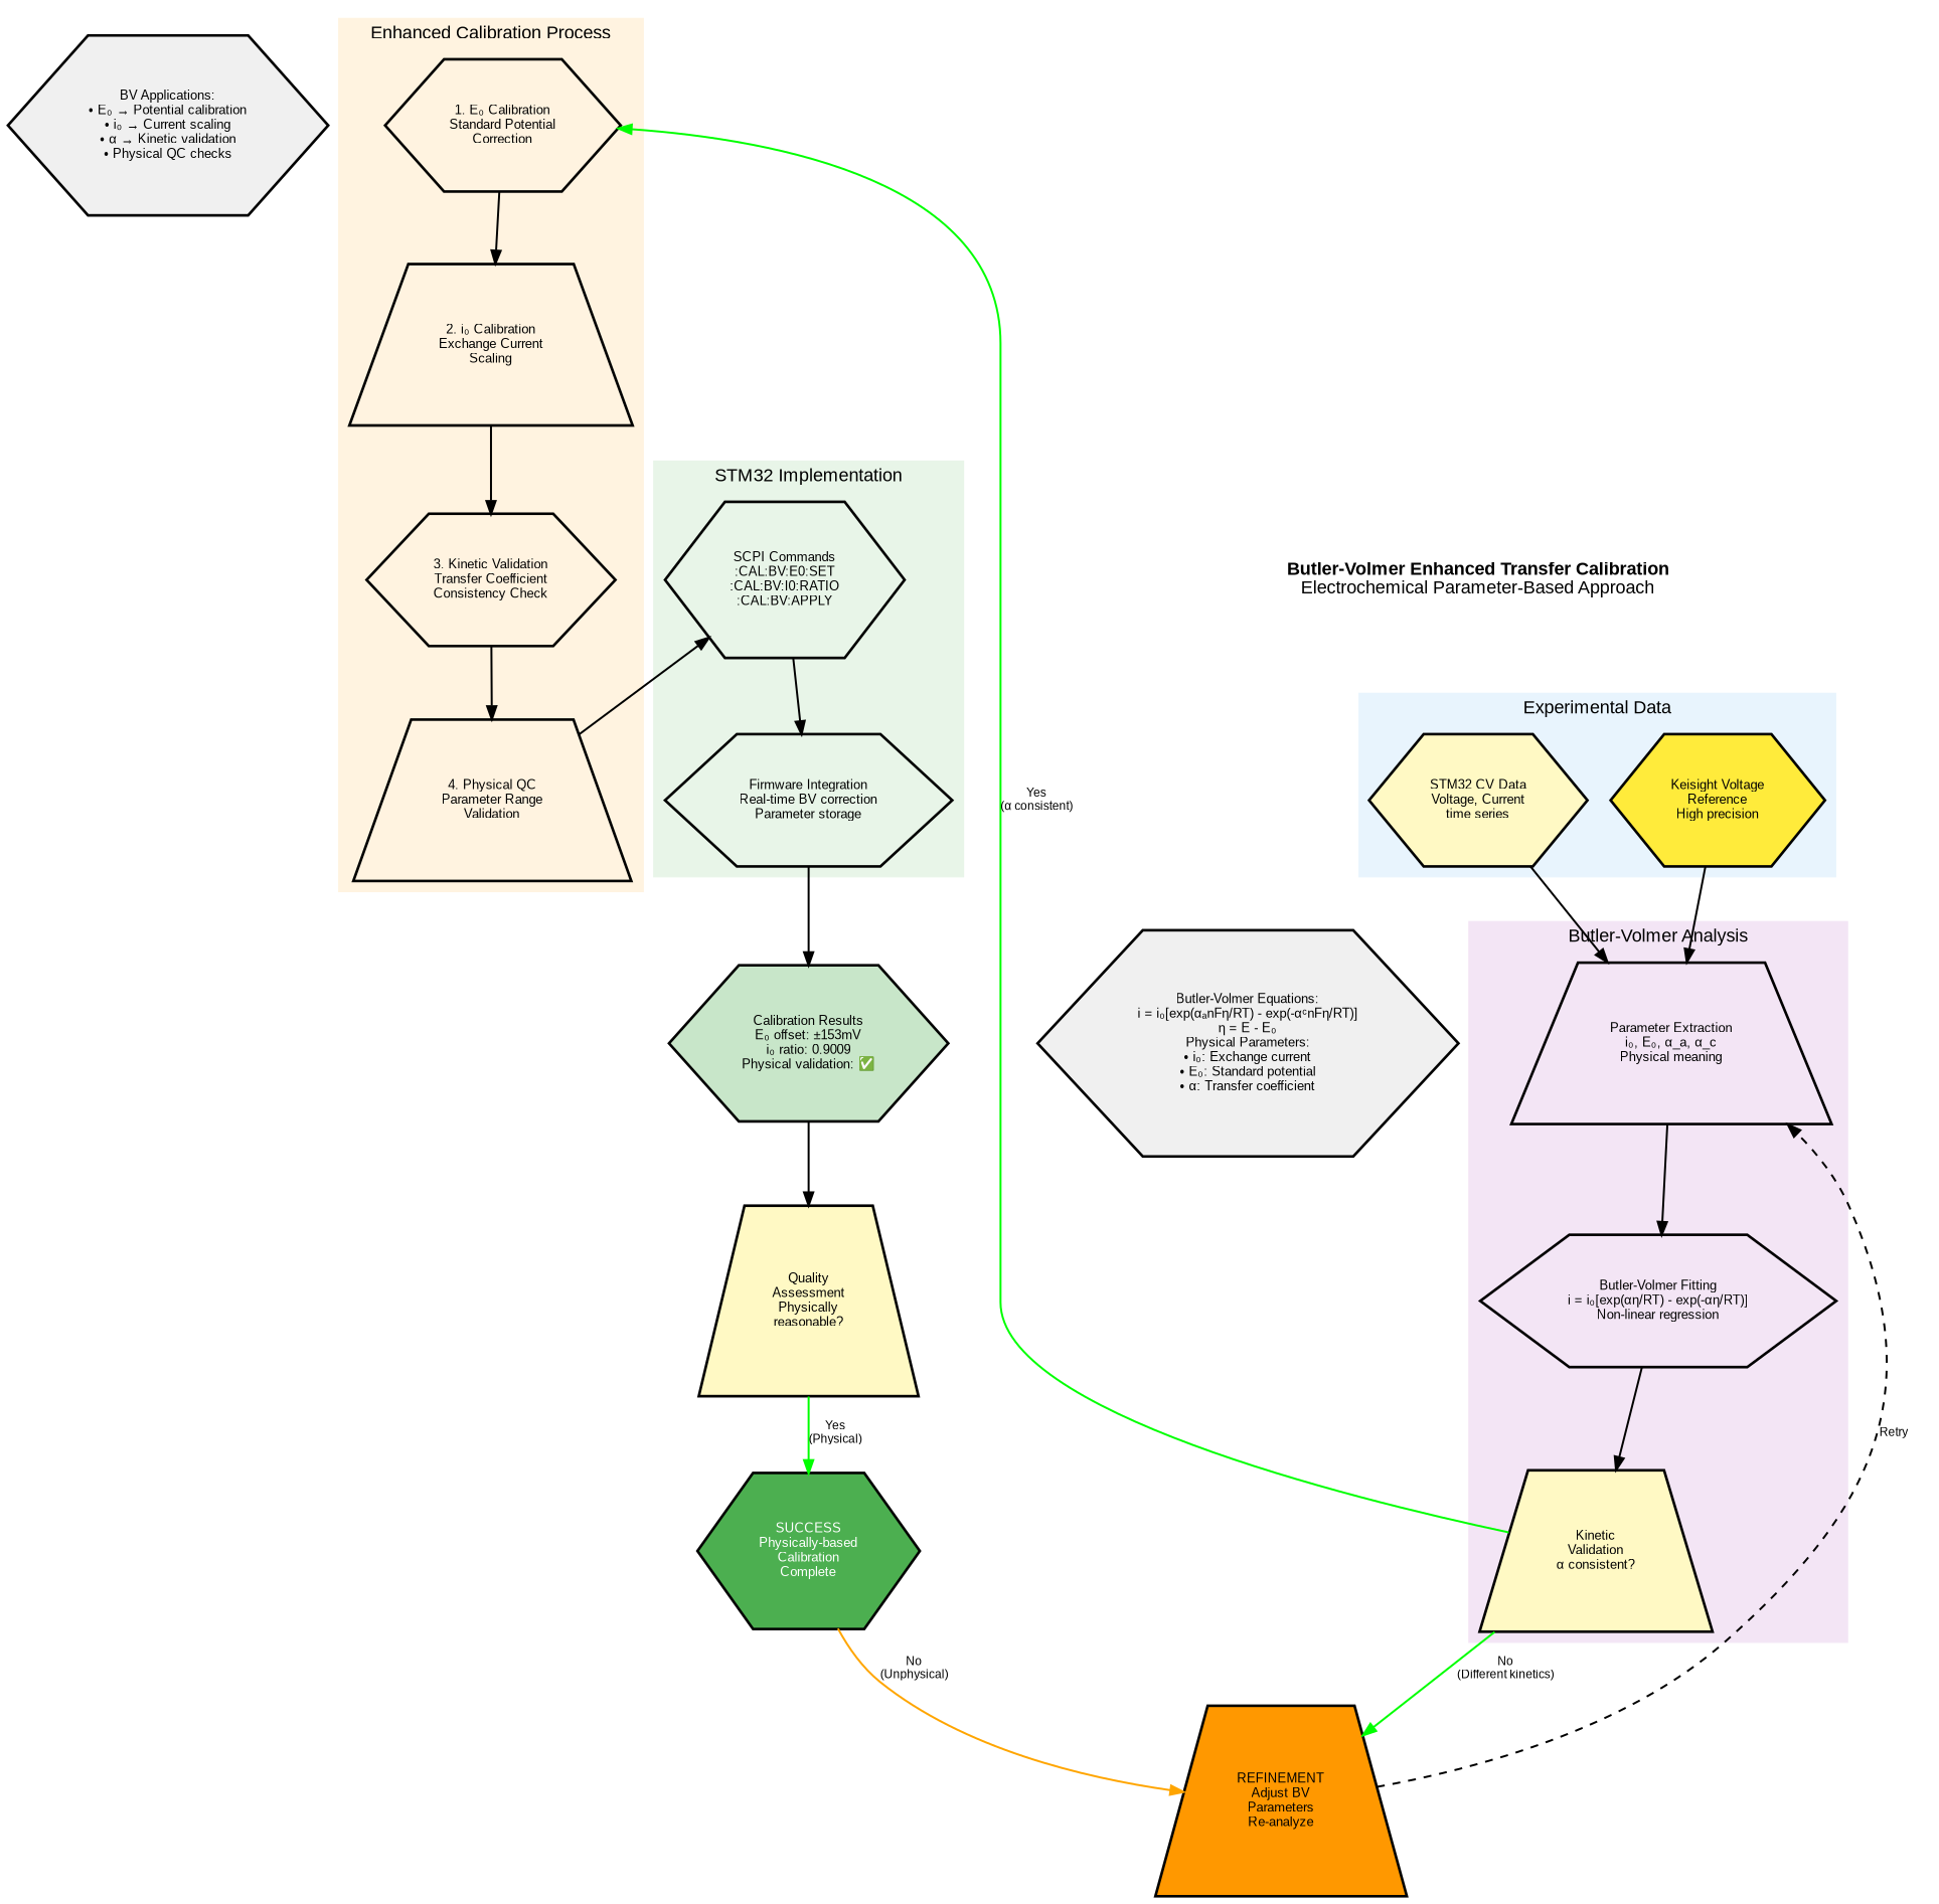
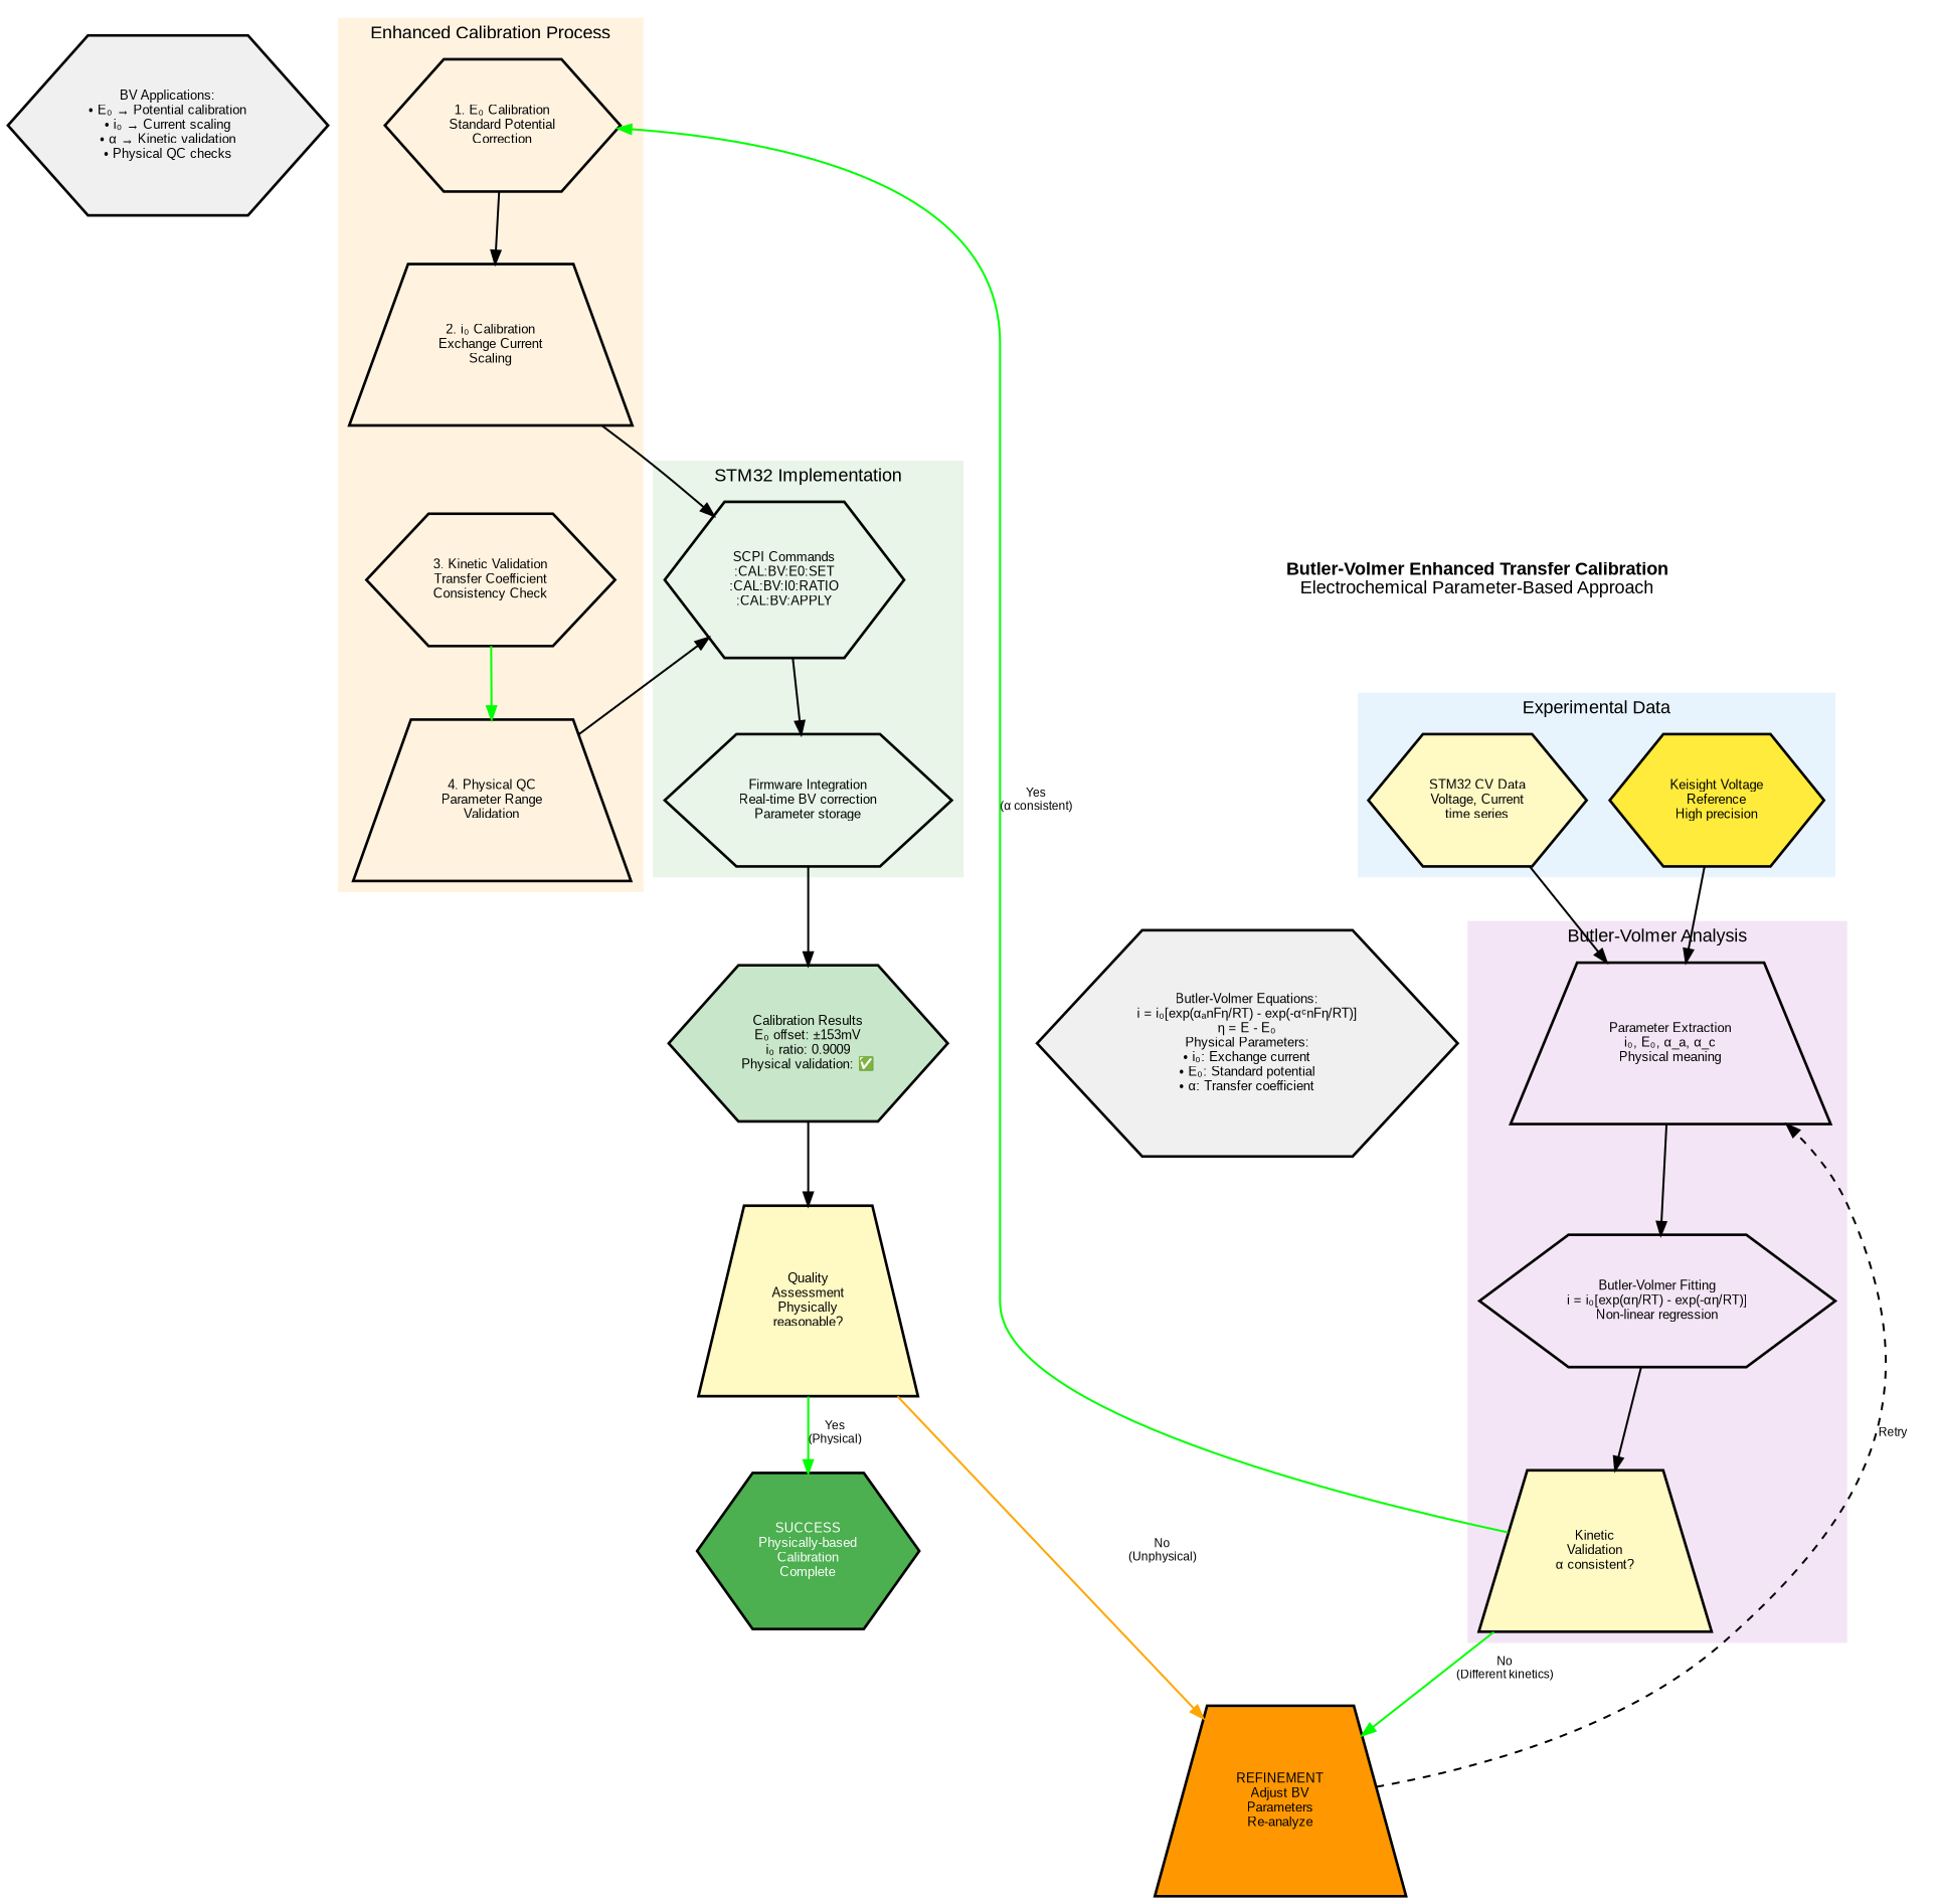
  digraph {
    bgcolor=white
    fontname=Arial
    rankdir=TB
    node [fontname=Arial fontsize=10 margin=0.2 penwidth=2 shape=hexagon]
    edge [fontname=Arial fontsize=9 penwidth=1.5]
    n1 [fillcolor="#fff9c4" label="STM32 CV Data\nVoltage, Current\ntime series" style=filled]
    n2 [fillcolor="#ffeb3b" label="Keisight Voltage\nReference\nHigh precision" style=filled]
    n3 [label="Parameter Extraction\ni₀, E₀, α_a, α_c\nPhysical meaning" shape=trapezium]
    n4 [label="Butler-Volmer Fitting\ni = i₀[exp(αη/RT) - exp(-αη/RT)]\nNon-linear regression"]
    n5 [fillcolor="#fff9c4" label="Kinetic\nValidation\nα consistent?" shape=trapezium style=filled]
    n6 [label="1. E₀ Calibration\nStandard Potential\nCorrection"]
    n7 [label="2. i₀ Calibration\nExchange Current\nScaling" shape=trapezium]
    n8 [label="3. Kinetic Validation\nTransfer Coefficient\nConsistency Check"]
    n9 [label="4. Physical QC\nParameter Range\nValidation" shape=trapezium]
    n10 [label="SCPI Commands\n:CAL:BV:E0:SET\n:CAL:BV:I0:RATIO\n:CAL:BV:APPLY"]
    n11 [label="Firmware Integration\nReal-time BV correction\nParameter storage"]
    n12 [fillcolor="#ff9800" label="REFINEMENT\nAdjust BV\nParameters\nRe-analyze" shape=trapezium style=filled]
    n13 [fillcolor="#c8e6c9" label="Calibration Results\nE₀ offset: ±153mV\ni₀ ratio: 0.9009\nPhysical validation: ✅" style=filled]
    n14 [fontsize=14 label=<<B>Butler-Volmer Enhanced Transfer Calibration</B><BR/>Electrochemical Parameter-Based Approach> shape=none]
    n15 [fillcolor="#fff9c4" label="Quality\nAssessment\nPhysically\nreasonable?" shape=trapezium style=filled]
    n16 [fillcolor="#4caf50" fontcolor=white label="SUCCESS\nPhysically-based\nCalibration\nComplete" style=filled]
    n17 [fillcolor="#f0f0f0" label="Butler-Volmer Equations:\ni = i₀[exp(αₐnFη/RT) - exp(-αᶜnFη/RT)]\nη = E - E₀\nPhysical Parameters:\n• i₀: Exchange current\n• E₀: Standard potential\n• α: Transfer coefficient" style=filled]
    n18 [fillcolor="#f0f0f0" label="BV Applications:\n• E₀ → Potential calibration\n• i₀ → Current scaling\n• α → Kinetic validation\n• Physical QC checks" style=filled]
    subgraph cluster_1 {
      color="#e8f4fd"
      fillcolor="#e8f4fd"
      label="Experimental Data"
      style=filled
      n1
      n2
    }
    subgraph cluster_2 {
      color="#f3e5f5"
      fillcolor="#f3e5f5"
      label="Butler-Volmer Analysis"
      style=filled
      n3
      n4
      n5
    }
    subgraph cluster_3 {
      color="#fff3e0"
      fillcolor="#fff3e0"
      label="Enhanced Calibration Process"
      style=filled
      n6
      n7
      n8
      n9
    }
    subgraph cluster_4 {
      color="#e8f5e8"
      fillcolor="#e8f5e8"
      label="STM32 Implementation"
      style=filled
      n10
      n11
    }
    n1 -> n3
    n2 -> n3
    n3 -> n4
    n4 -> n5
    n5 -> n6 [color=green label="Yes\n(α consistent)"]
    n5 -> n12 [color=green label="No\n(Different kinetics)"]
    n6 -> n7
-   n7 -> n8
-   n8 -> n9
+   n7 -> n10
+   n8 -> n9 [color=green]
    n9 -> n10
    n10 -> n11
    n11 -> n13
    n12 -> n3 [label=Retry style=dashed]
    n13 -> n15
    n14 -> n1 [style=invis]
-   n16 -> n12 [color=orange label="No\n(Unphysical)"]
+   n15 -> n12 [color=orange label="No\n(Unphysical)"]
    n15 -> n16 [color=green label="Yes\n(Physical)"]
    n17 -> n4 [style=invis]
    n18 -> n7 [style=invis]
  }
